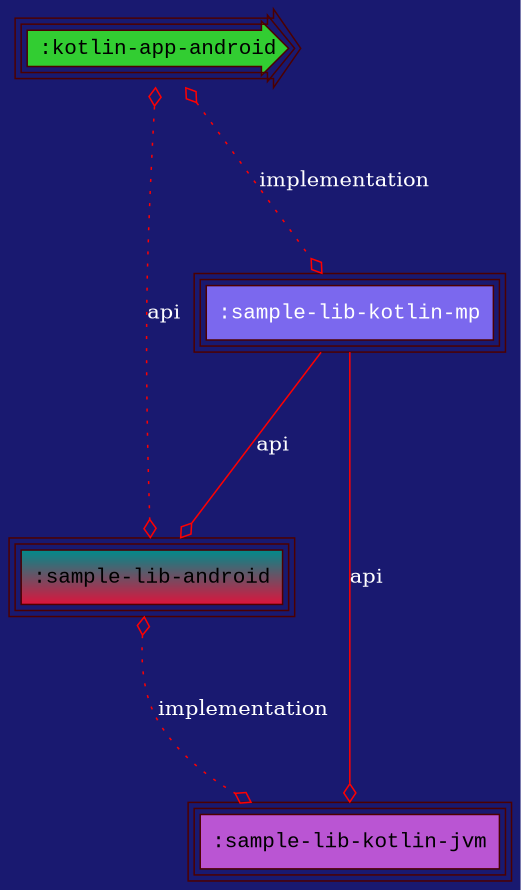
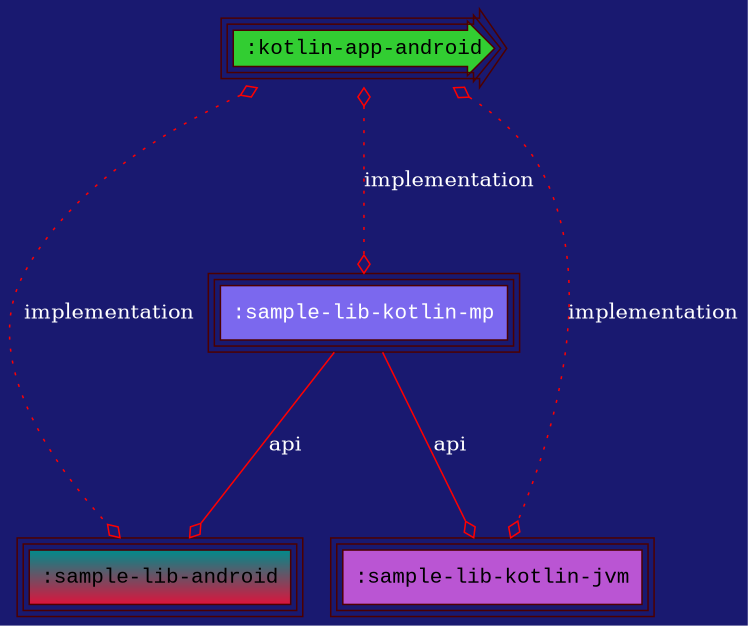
  digraph {
    bgcolor=MidnightBlue
    fontsize=30
    rankdir=TB
    ranksep=1.5
    node [color="#4C0000" fontname="Courier New" peripheries=3 shape=box style=filled]
    edge [arrowhead=ediamond arrowtail=ediamond color=red dir=both fontcolor=white labelfloat=false style=dotted]
    n1 [fillcolor=limegreen label=":kotlin-app-android" shape=rarrow style=radial]
    ":sample-lib-android" [fillcolor="crimson:cyan4" gradientangle=90]
    ":sample-lib-kotlin-mp" [fillcolor=mediumslateblue fontcolor=white]
    ":sample-lib-kotlin-jvm" [fillcolor=mediumorchid]
-   n1 -> ":sample-lib-android" [label=api]
+   n1 -> ":sample-lib-android" [label=implementation]
    n1 -> ":sample-lib-kotlin-mp" [label=implementation]
-   ":sample-lib-android" -> ":sample-lib-kotlin-jvm" [label=implementation]
+   n1 -> ":sample-lib-kotlin-jvm" [label=implementation]
    ":sample-lib-kotlin-mp" -> ":sample-lib-android" [arrowtail=none label=api style=solid weight=5 dir=""]
    ":sample-lib-kotlin-mp" -> ":sample-lib-kotlin-jvm" [arrowtail=none label=api style=solid weight=5 dir=""]
  }
